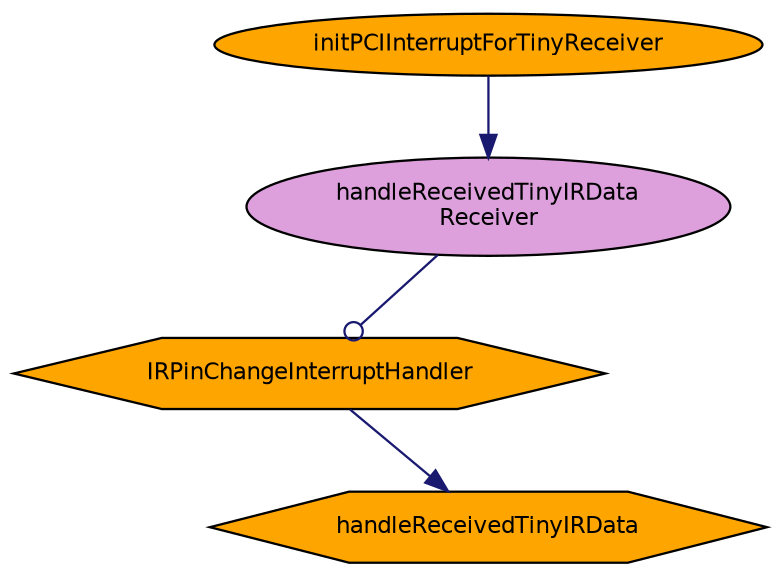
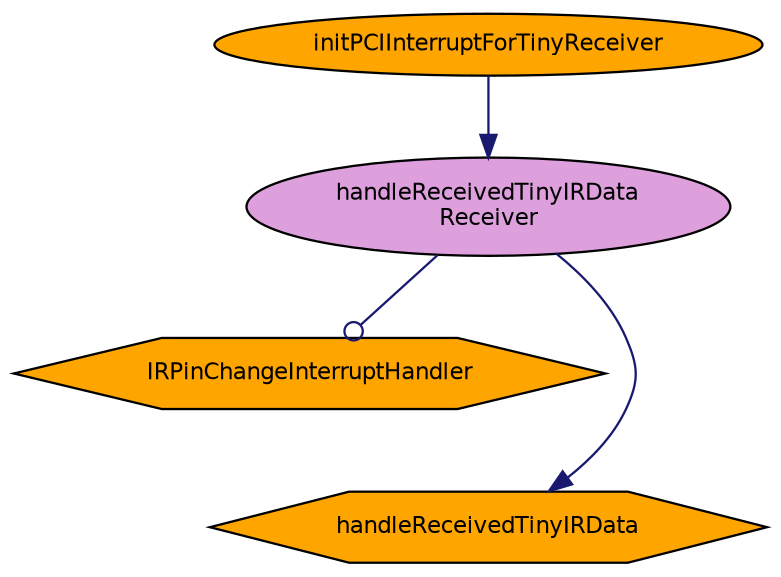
  digraph {
    rankdir=TB
    node [color=black fillcolor=orange fontname=Helvetica fontsize=10 shape=ellipse style=filled]
    edge [arrowhead=normal color=midnightblue fontname=Helvetica fontsize=10 labelfontname=Helvetica labelfontsize=10 style=solid]
    n1 [fontcolor=black height=0.2 label=initPCIInterruptForTinyReceiver width=0.4]
    n2 [fillcolor=plum height=0.2 label="handleReceivedTinyIRData\lReceiver" width=0.4]
    n3 [height=0.2 label=IRPinChangeInterruptHandler shape=hexagon width=0.4]
    n4 [height=0.2 label=handleReceivedTinyIRData shape=hexagon width=0.4]
    n1 -> n2
    n2 -> n3 [arrowhead=odot]
-   n3 -> n4
+   n2 -> n4
  }
